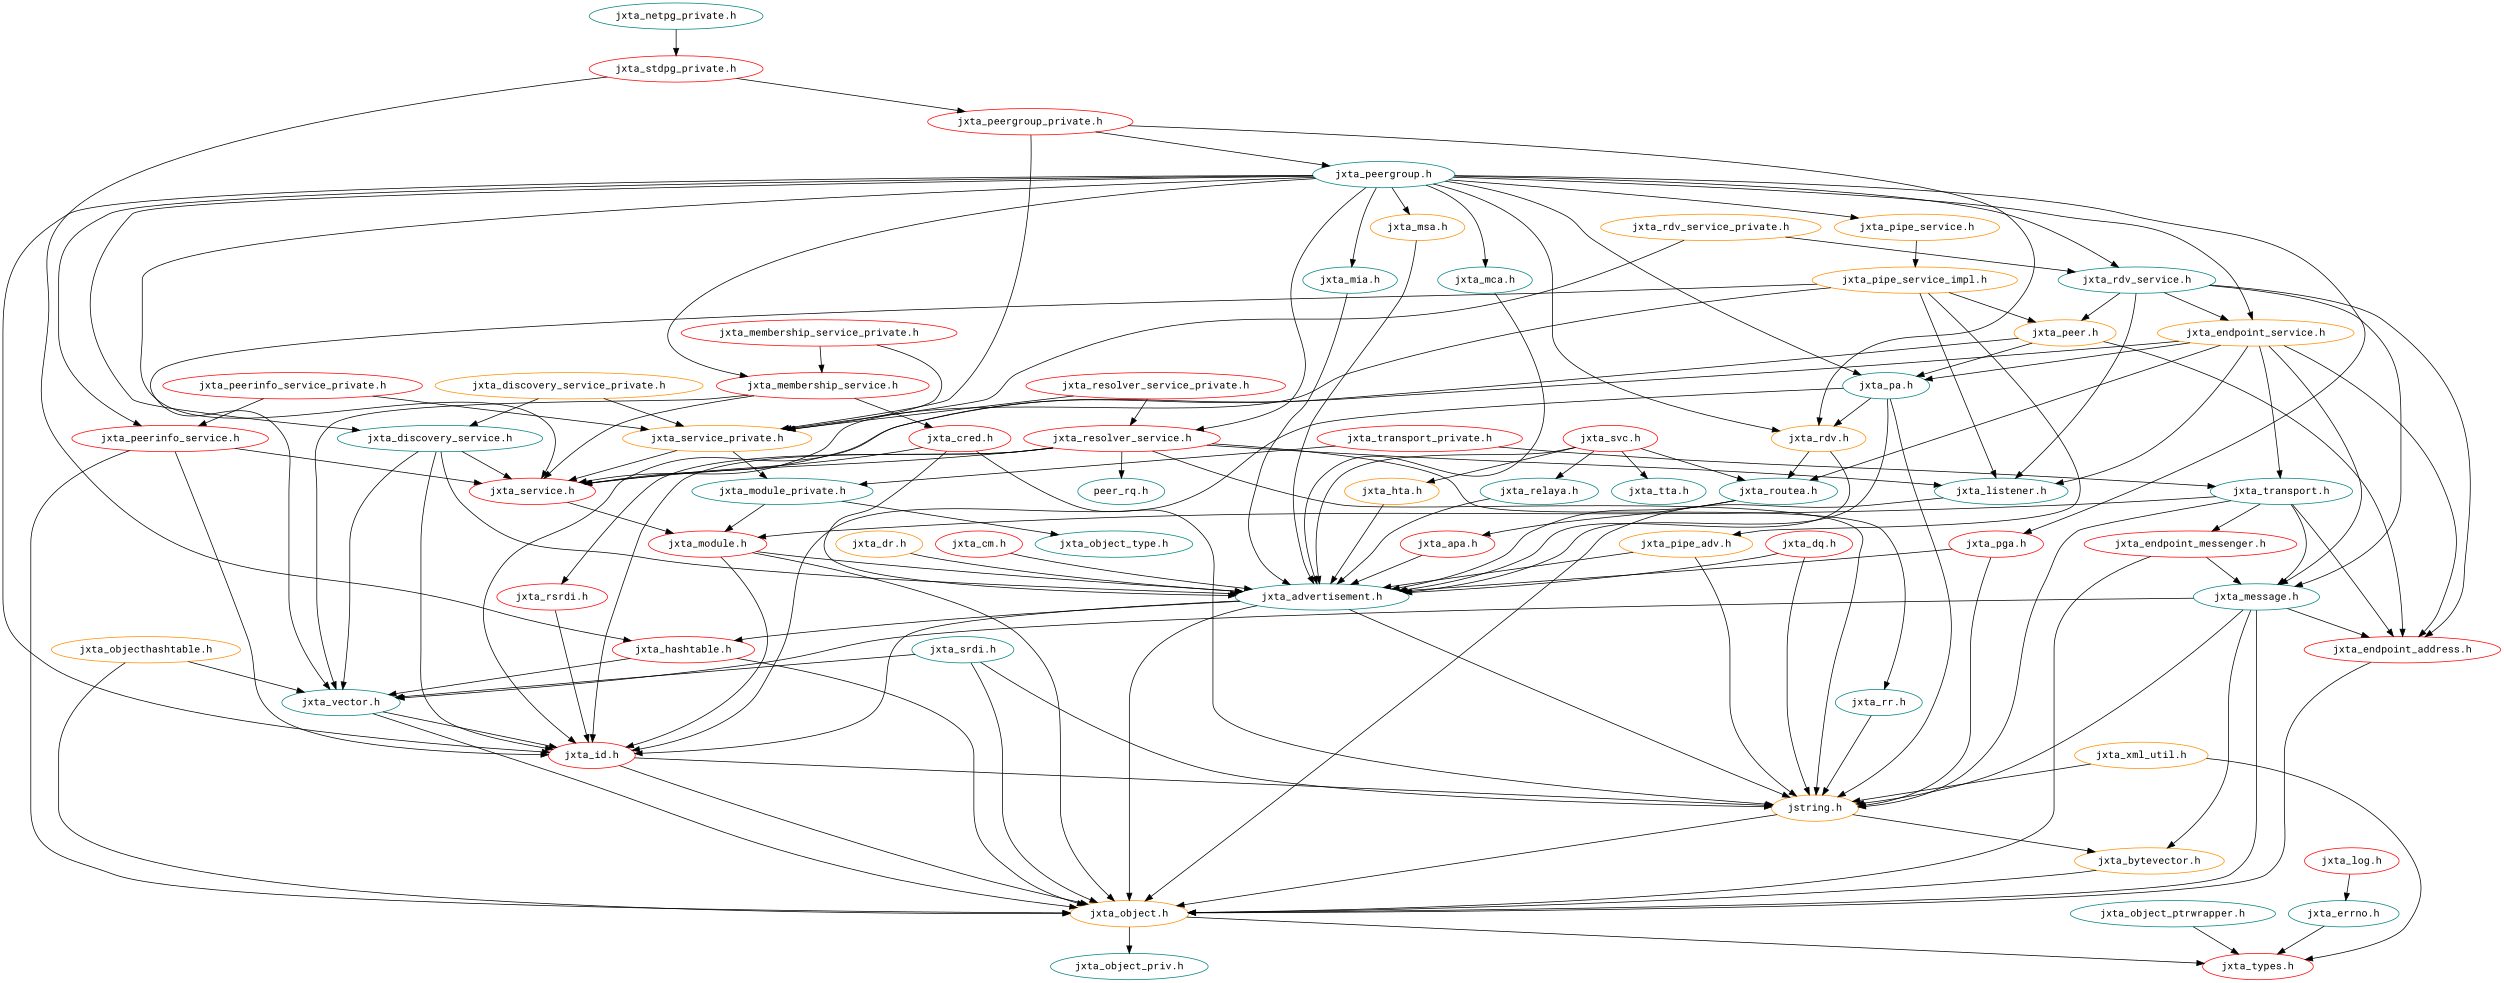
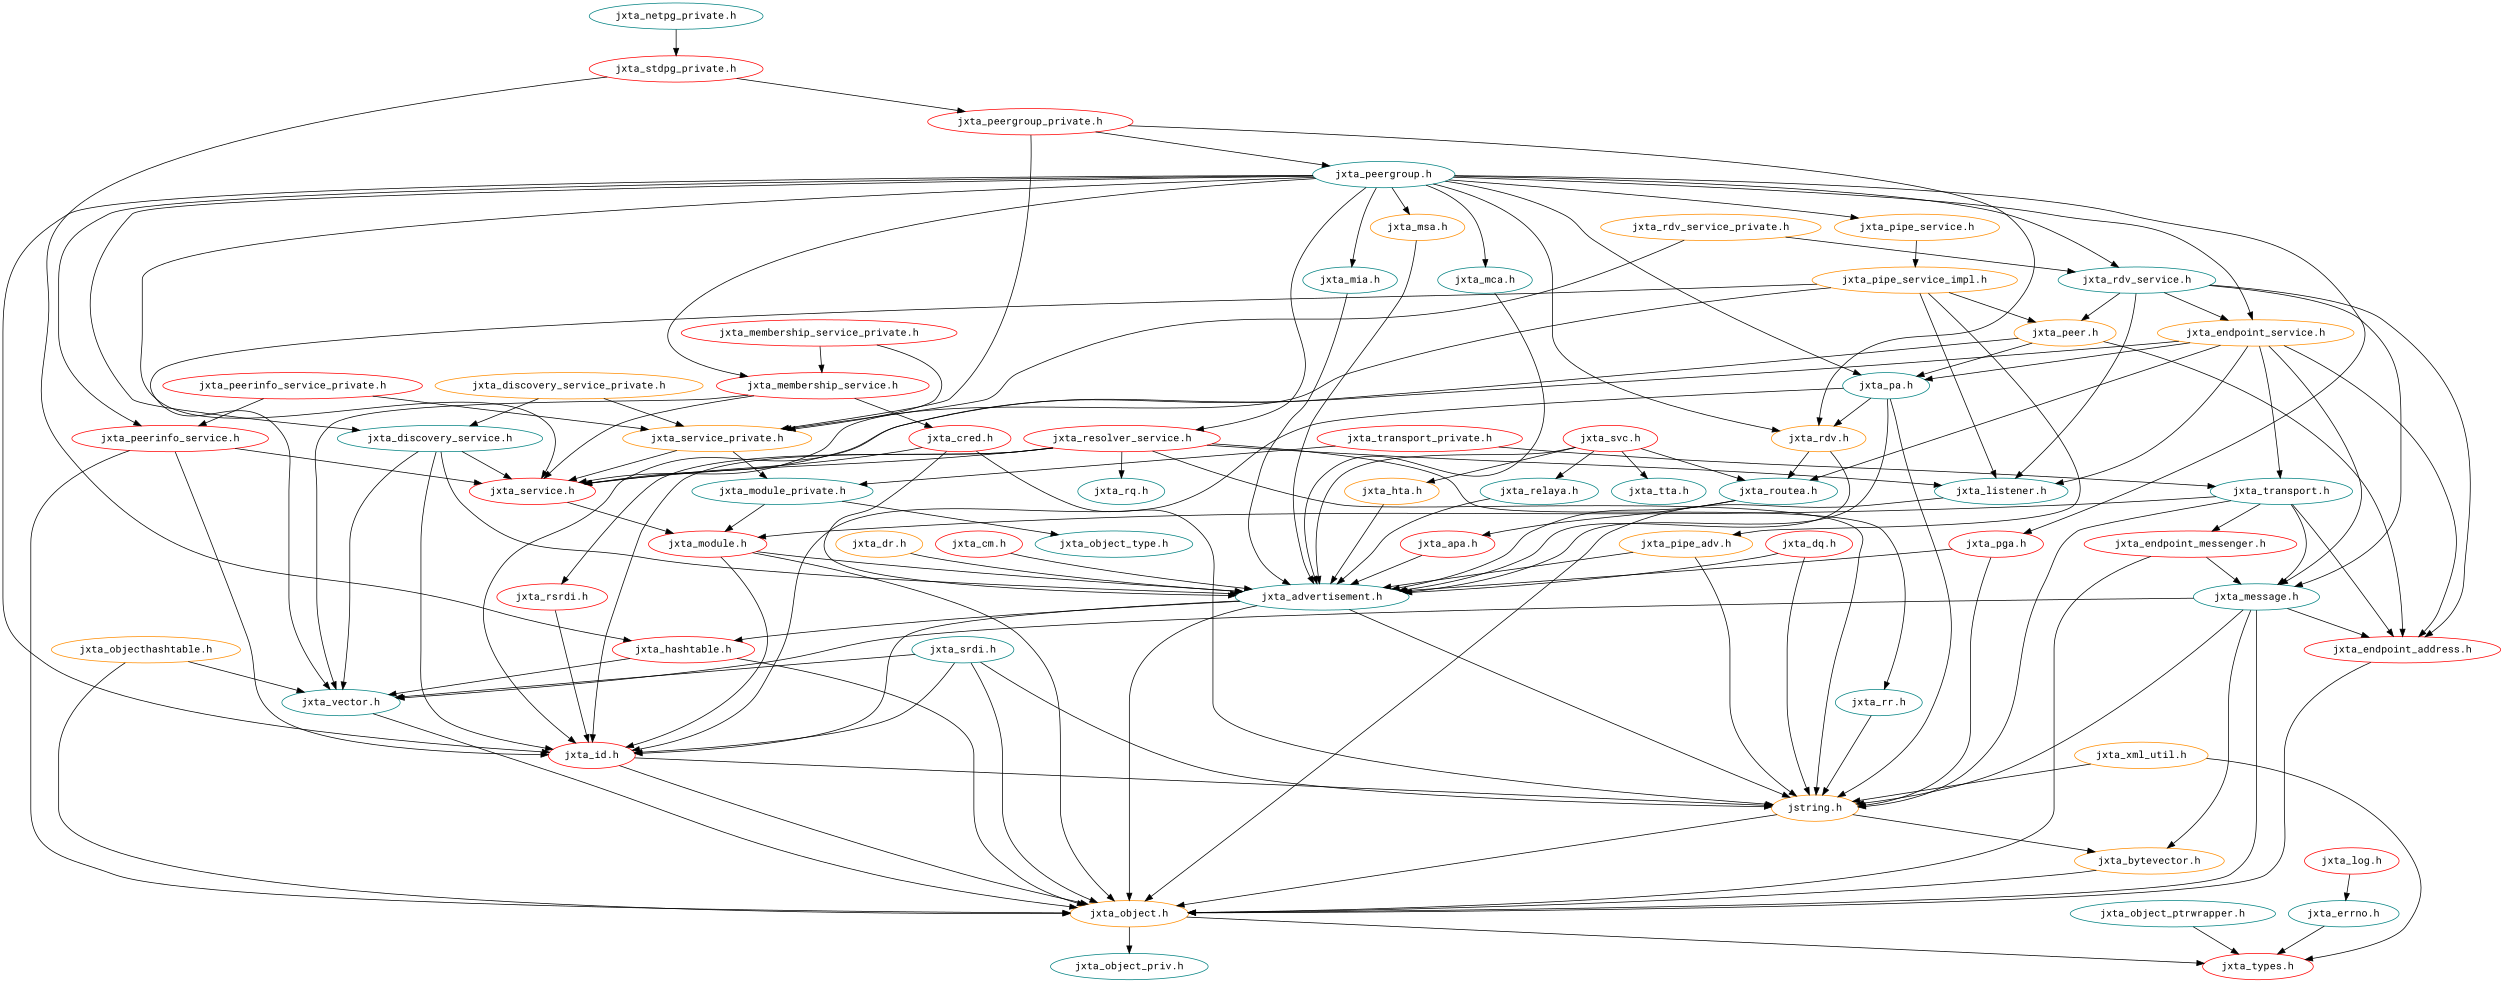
  digraph {
    clusterrank=local
    fontname="Roboto Mono"
    fontsize=16
    node [color=red fontname="Roboto Mono"]
    edge [fontname="Roboto Mono"]
    "jxta_netpg_private.h" [color=teal]
    "jxta_stdpg_private.h"
    "jxta_hashtable.h"
    "jxta_peergroup_private.h"
    "jxta_object.h" [color=darkorange]
    "jxta_vector.h" [color=teal]
    "jxta_peergroup.h" [color=teal]
    "jxta_rdv.h" [color=darkorange]
    "jxta_service_private.h" [color=darkorange]
    "jxta_types.h"
    "jxta_object_priv.h" [color=teal]
    "jxta_service.h"
    "jxta_discovery_service.h" [color=teal]
    "jxta_rdv_service.h" [color=teal]
    "jxta_pipe_service.h" [color=darkorange]
    "jxta_peerinfo_service.h"
    "jxta_resolver_service.h"
    "jxta_endpoint_service.h" [color=darkorange]
    "jxta_membership_service.h"
    "jxta_mca.h" [color=teal]
    "jxta_mia.h" [color=teal]
    "jxta_msa.h" [color=darkorange]
    "jxta_pa.h" [color=teal]
    "jxta_pga.h"
    "jxta_id.h"
    "jxta_advertisement.h" [color=teal]
    "jxta_routea.h" [color=teal]
    "jxta_module_private.h" [color=teal]
    "jxta_module.h"
    "jxta_listener.h" [color=teal]
    "jxta_peer.h" [color=darkorange]
    "jxta_endpoint_address.h"
    "jxta_message.h" [color=teal]
    "jxta_pipe_service_impl.h" [color=darkorange]
    "jstring.h" [color=darkorange]
-   "jxta_rq.h" [color=teal label="peer_rq.h"]
+   "jxta_rq.h" [color=teal]
    "jxta_rr.h" [color=teal]
    "jxta_rsrdi.h"
    "jxta_transport.h" [color=teal]
    "jxta_cred.h"
    "jxta_apa.h"
    "jxta_object_type.h" [color=teal]
    "jxta_bytevector.h" [color=darkorange]
    "jxta_pipe_adv.h" [color=darkorange]
    "jxta_endpoint_messenger.h"
    "jxta_peerinfo_service_private.h"
    "jxta_membership_service_private.h"
    "jxta_discovery_service_private.h" [color=darkorange]
    "jxta_dq.h"
    "jxta_dr.h" [color=darkorange]
    "jxta_cm.h"
    "jxta_rdv_service_private.h" [color=darkorange]
-   "jxta_resolver_service_private.h"
    "jxta_relaya.h" [color=teal]
    "jxta_svc.h"
    "jxta_hta.h" [color=darkorange]
    "jxta_tta.h" [color=teal]
    "jxta_transport_private.h"
    "jxta_xml_util.h" [color=darkorange]
    "jxta_srdi.h" [color=teal]
    "jxta_objecthashtable.h" [color=darkorange]
    "jxta_object_ptrwrapper.h" [color=teal]
    "jxta_errno.h" [color=teal]
    "jxta_log.h"
    "jxta_netpg_private.h" -> "jxta_stdpg_private.h"
    "jxta_stdpg_private.h" -> "jxta_hashtable.h"
    "jxta_stdpg_private.h" -> "jxta_peergroup_private.h"
    "jxta_hashtable.h" -> "jxta_object.h"
    "jxta_hashtable.h" -> "jxta_vector.h"
    "jxta_peergroup_private.h" -> "jxta_peergroup.h"
    "jxta_peergroup_private.h" -> "jxta_rdv.h"
    "jxta_peergroup_private.h" -> "jxta_service_private.h"
    "jxta_object.h" -> "jxta_types.h"
    "jxta_object.h" -> "jxta_object_priv.h"
    "jxta_vector.h" -> "jxta_object.h"
    "jxta_peergroup.h" -> "jxta_rdv.h"
    "jxta_peergroup.h" -> "jxta_service.h"
    "jxta_peergroup.h" -> "jxta_discovery_service.h"
    "jxta_peergroup.h" -> "jxta_rdv_service.h"
    "jxta_peergroup.h" -> "jxta_pipe_service.h"
    "jxta_peergroup.h" -> "jxta_peerinfo_service.h"
    "jxta_peergroup.h" -> "jxta_resolver_service.h"
    "jxta_peergroup.h" -> "jxta_endpoint_service.h"
    "jxta_peergroup.h" -> "jxta_membership_service.h"
    "jxta_peergroup.h" -> "jxta_mca.h"
    "jxta_peergroup.h" -> "jxta_mia.h"
    "jxta_peergroup.h" -> "jxta_msa.h"
    "jxta_peergroup.h" -> "jxta_pa.h"
    "jxta_peergroup.h" -> "jxta_pga.h"
    "jxta_peergroup.h" -> "jxta_id.h"
    "jxta_rdv.h" -> "jxta_advertisement.h"
    "jxta_rdv.h" -> "jxta_routea.h"
    "jxta_service_private.h" -> "jxta_service.h"
    "jxta_service_private.h" -> "jxta_module_private.h"
    "jxta_service.h" -> "jxta_module.h"
    "jxta_discovery_service.h" -> "jxta_vector.h"
    "jxta_discovery_service.h" -> "jxta_service.h"
    "jxta_discovery_service.h" -> "jxta_id.h"
    "jxta_discovery_service.h" -> "jxta_advertisement.h"
    "jxta_rdv_service.h" -> "jxta_endpoint_service.h"
    "jxta_rdv_service.h" -> "jxta_listener.h"
    "jxta_rdv_service.h" -> "jxta_peer.h"
    "jxta_rdv_service.h" -> "jxta_endpoint_address.h"
    "jxta_rdv_service.h" -> "jxta_message.h"
    "jxta_pipe_service.h" -> "jxta_pipe_service_impl.h"
    "jxta_peerinfo_service.h" -> "jxta_object.h"
    "jxta_peerinfo_service.h" -> "jxta_service.h"
    "jxta_peerinfo_service.h" -> "jxta_id.h"
    "jxta_resolver_service.h" -> "jxta_service.h"
    "jxta_resolver_service.h" -> "jxta_id.h"
    "jxta_resolver_service.h" -> "jxta_listener.h"
    "jxta_resolver_service.h" -> "jstring.h"
    "jxta_resolver_service.h" -> "jxta_rq.h"
    "jxta_resolver_service.h" -> "jxta_rr.h"
    "jxta_resolver_service.h" -> "jxta_rsrdi.h"
    "jxta_endpoint_service.h" -> "jxta_service.h"
    "jxta_endpoint_service.h" -> "jxta_pa.h"
    "jxta_endpoint_service.h" -> "jxta_routea.h"
    "jxta_endpoint_service.h" -> "jxta_listener.h"
    "jxta_endpoint_service.h" -> "jxta_endpoint_address.h"
    "jxta_endpoint_service.h" -> "jxta_message.h"
    "jxta_endpoint_service.h" -> "jxta_transport.h"
    "jxta_membership_service.h" -> "jxta_vector.h"
    "jxta_membership_service.h" -> "jxta_service.h"
    "jxta_membership_service.h" -> "jxta_cred.h"
    "jxta_mca.h" -> "jxta_advertisement.h"
    "jxta_mia.h" -> "jxta_advertisement.h"
    "jxta_msa.h" -> "jxta_advertisement.h"
    "jxta_pa.h" -> "jxta_rdv.h"
    "jxta_pa.h" -> "jxta_id.h"
    "jxta_pa.h" -> "jxta_advertisement.h"
    "jxta_pa.h" -> "jstring.h"
    "jxta_pga.h" -> "jxta_advertisement.h"
    "jxta_pga.h" -> "jstring.h"
    "jxta_id.h" -> "jxta_object.h"
    "jxta_id.h" -> "jstring.h"
    "jxta_advertisement.h" -> "jxta_hashtable.h"
    "jxta_advertisement.h" -> "jxta_object.h"
    "jxta_advertisement.h" -> "jxta_id.h"
    "jxta_advertisement.h" -> "jstring.h"
    "jxta_routea.h" -> "jxta_advertisement.h"
    "jxta_routea.h" -> "jxta_apa.h"
    "jxta_module_private.h" -> "jxta_module.h"
    "jxta_module_private.h" -> "jxta_object_type.h"
    "jxta_module.h" -> "jxta_object.h"
    "jxta_module.h" -> "jxta_id.h"
    "jxta_module.h" -> "jxta_advertisement.h"
    "jxta_listener.h" -> "jxta_object.h"
    "jxta_peer.h" -> "jxta_pa.h"
    "jxta_peer.h" -> "jxta_id.h"
    "jxta_peer.h" -> "jxta_endpoint_address.h"
    "jxta_endpoint_address.h" -> "jxta_object.h"
    "jxta_message.h" -> "jxta_object.h"
    "jxta_message.h" -> "jxta_vector.h"
    "jxta_message.h" -> "jxta_endpoint_address.h"
    "jxta_message.h" -> "jstring.h"
    "jxta_message.h" -> "jxta_bytevector.h"
    "jxta_pipe_service_impl.h" -> "jxta_vector.h"
    "jxta_pipe_service_impl.h" -> "jxta_service.h"
    "jxta_pipe_service_impl.h" -> "jxta_listener.h"
    "jxta_pipe_service_impl.h" -> "jxta_peer.h"
    "jxta_pipe_service_impl.h" -> "jxta_pipe_adv.h"
    "jstring.h" -> "jxta_object.h"
    "jstring.h" -> "jxta_bytevector.h"
    "jxta_rr.h" -> "jstring.h"
    "jxta_rsrdi.h" -> "jxta_id.h"
    "jxta_transport.h" -> "jxta_module.h"
    "jxta_transport.h" -> "jxta_endpoint_address.h"
    "jxta_transport.h" -> "jxta_message.h"
    "jxta_transport.h" -> "jstring.h"
    "jxta_transport.h" -> "jxta_endpoint_messenger.h"
    "jxta_cred.h" -> "jxta_service.h"
    "jxta_cred.h" -> "jxta_advertisement.h"
    "jxta_cred.h" -> "jstring.h"
    "jxta_apa.h" -> "jxta_advertisement.h"
    "jxta_bytevector.h" -> "jxta_object.h"
    "jxta_pipe_adv.h" -> "jxta_advertisement.h"
    "jxta_pipe_adv.h" -> "jstring.h"
    "jxta_endpoint_messenger.h" -> "jxta_object.h"
    "jxta_endpoint_messenger.h" -> "jxta_message.h"
    "jxta_peerinfo_service_private.h" -> "jxta_service_private.h"
    "jxta_peerinfo_service_private.h" -> "jxta_peerinfo_service.h"
    "jxta_membership_service_private.h" -> "jxta_service_private.h"
    "jxta_membership_service_private.h" -> "jxta_membership_service.h"
    "jxta_discovery_service_private.h" -> "jxta_service_private.h"
    "jxta_discovery_service_private.h" -> "jxta_discovery_service.h"
    "jxta_dq.h" -> "jxta_advertisement.h"
    "jxta_dq.h" -> "jstring.h"
    "jxta_dr.h" -> "jxta_advertisement.h"
    "jxta_cm.h" -> "jxta_advertisement.h"
    "jxta_rdv_service_private.h" -> "jxta_service_private.h"
    "jxta_rdv_service_private.h" -> "jxta_rdv_service.h"
-   "jxta_resolver_service_private.h" -> "jxta_service_private.h"
-   "jxta_resolver_service_private.h" -> "jxta_resolver_service.h"
    "jxta_relaya.h" -> "jxta_advertisement.h"
    "jxta_svc.h" -> "jxta_advertisement.h"
    "jxta_svc.h" -> "jxta_routea.h"
    "jxta_svc.h" -> "jxta_relaya.h"
    "jxta_svc.h" -> "jxta_hta.h"
    "jxta_svc.h" -> "jxta_tta.h"
    "jxta_hta.h" -> "jxta_advertisement.h"
    "jxta_transport_private.h" -> "jxta_module_private.h"
    "jxta_transport_private.h" -> "jxta_transport.h"
    "jxta_xml_util.h" -> "jxta_types.h"
    "jxta_xml_util.h" -> "jstring.h"
    "jxta_srdi.h" -> "jxta_object.h"
    "jxta_srdi.h" -> "jxta_vector.h"
-   "jxta_vector.h" -> "jxta_id.h"
+   "jxta_srdi.h" -> "jxta_id.h"
    "jxta_srdi.h" -> "jstring.h"
    "jxta_objecthashtable.h" -> "jxta_object.h"
    "jxta_objecthashtable.h" -> "jxta_vector.h"
    "jxta_object_ptrwrapper.h" -> "jxta_types.h"
    "jxta_errno.h" -> "jxta_types.h"
    "jxta_log.h" -> "jxta_errno.h"
  }
